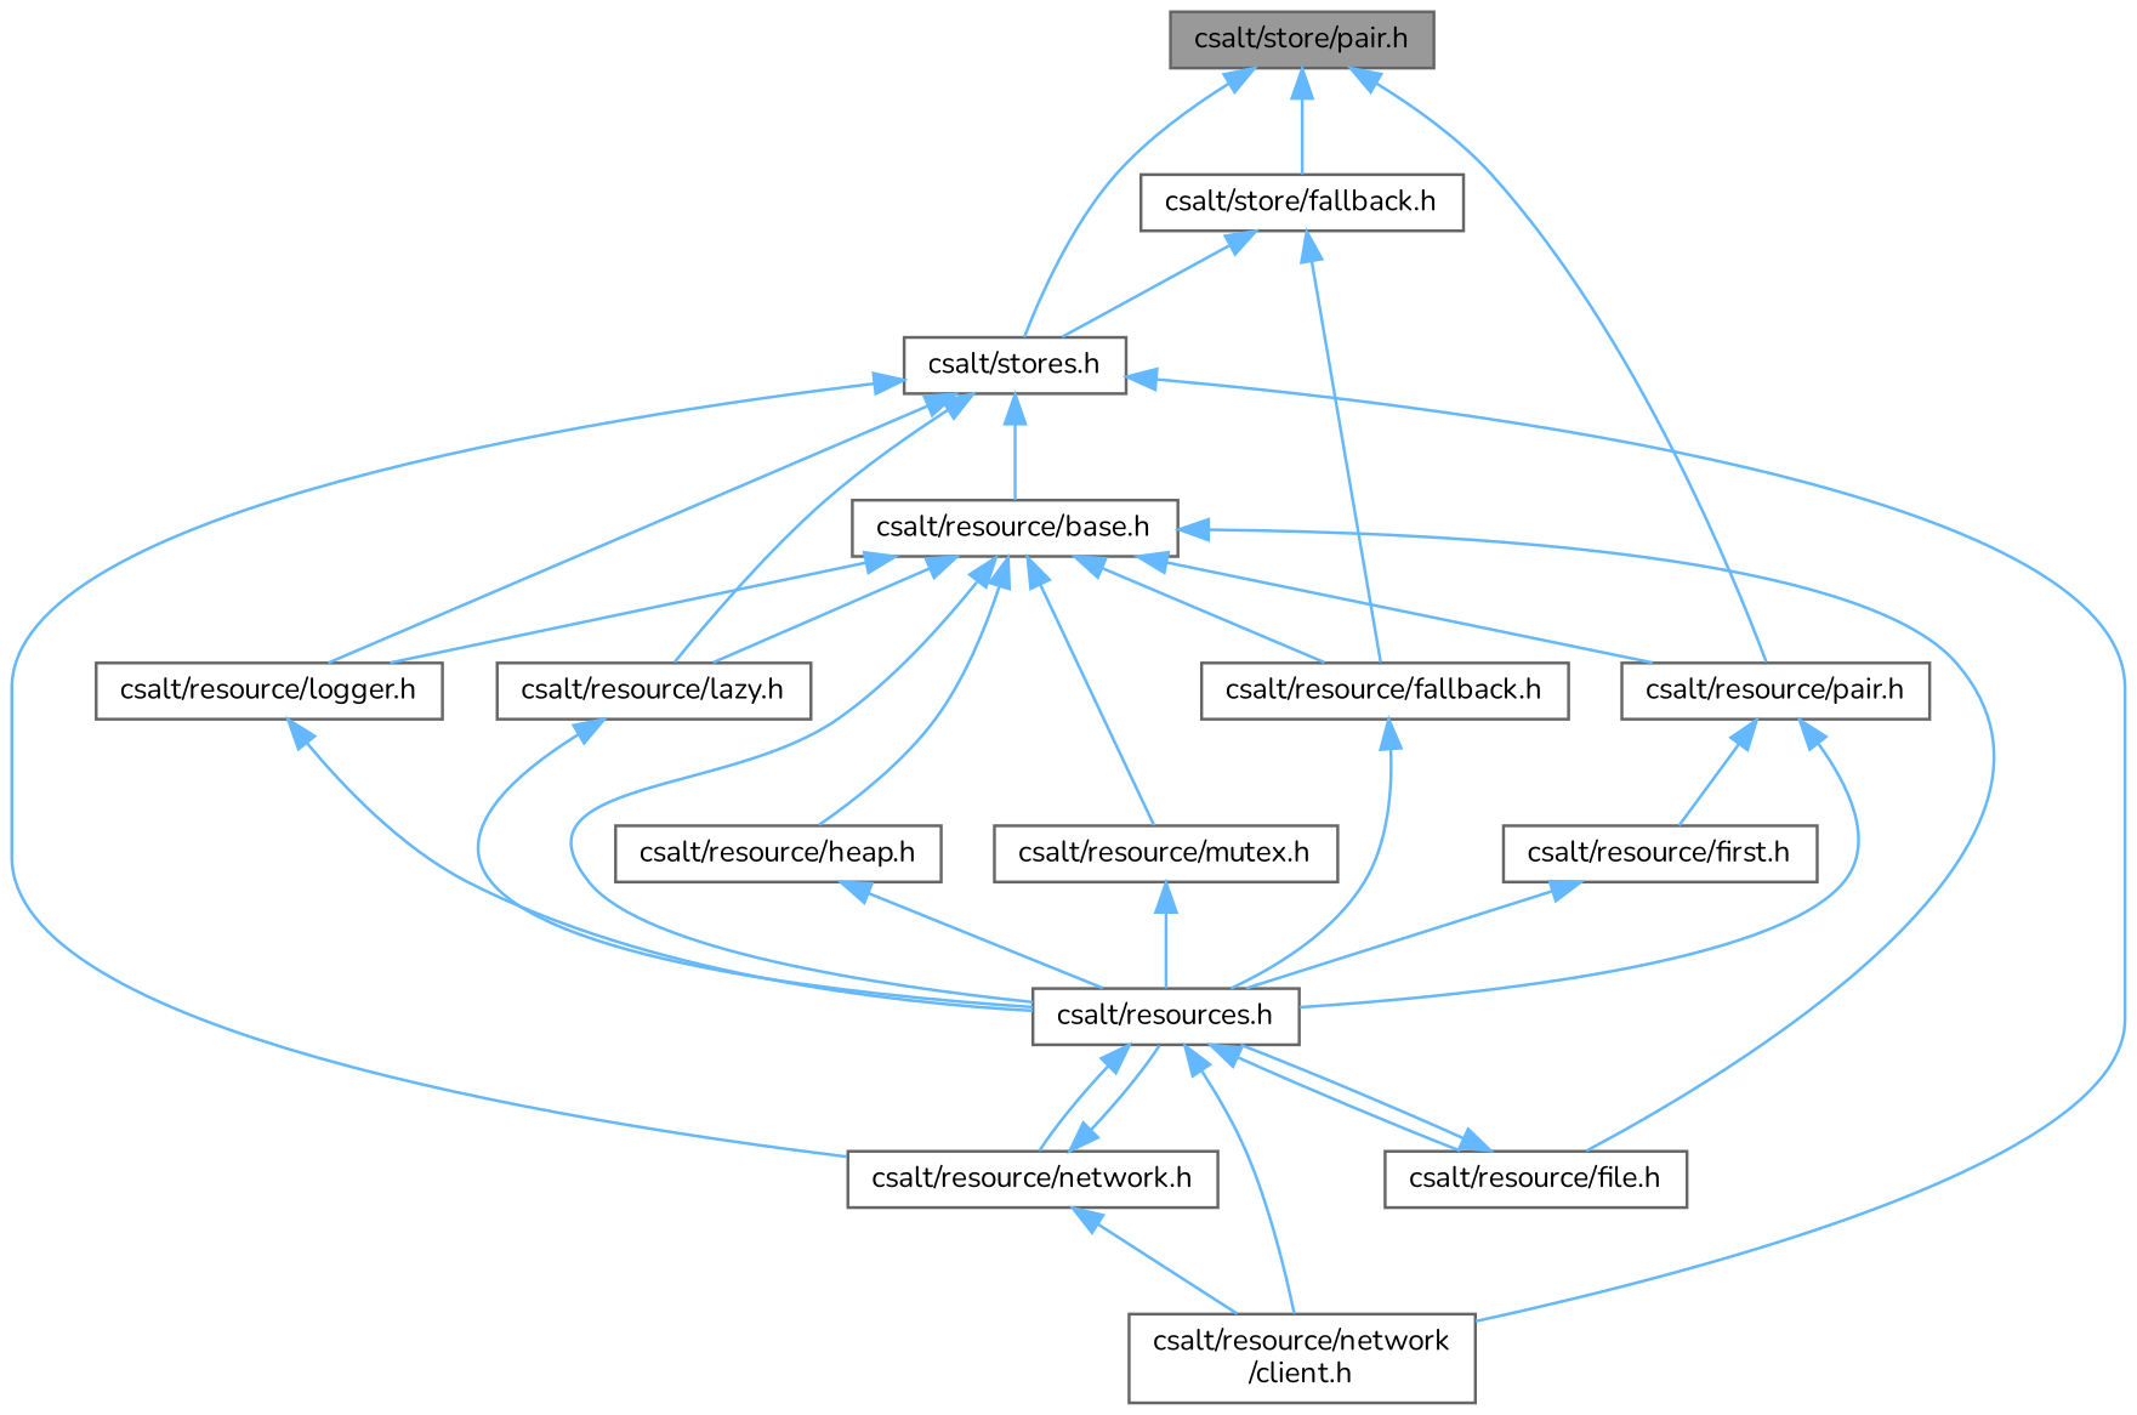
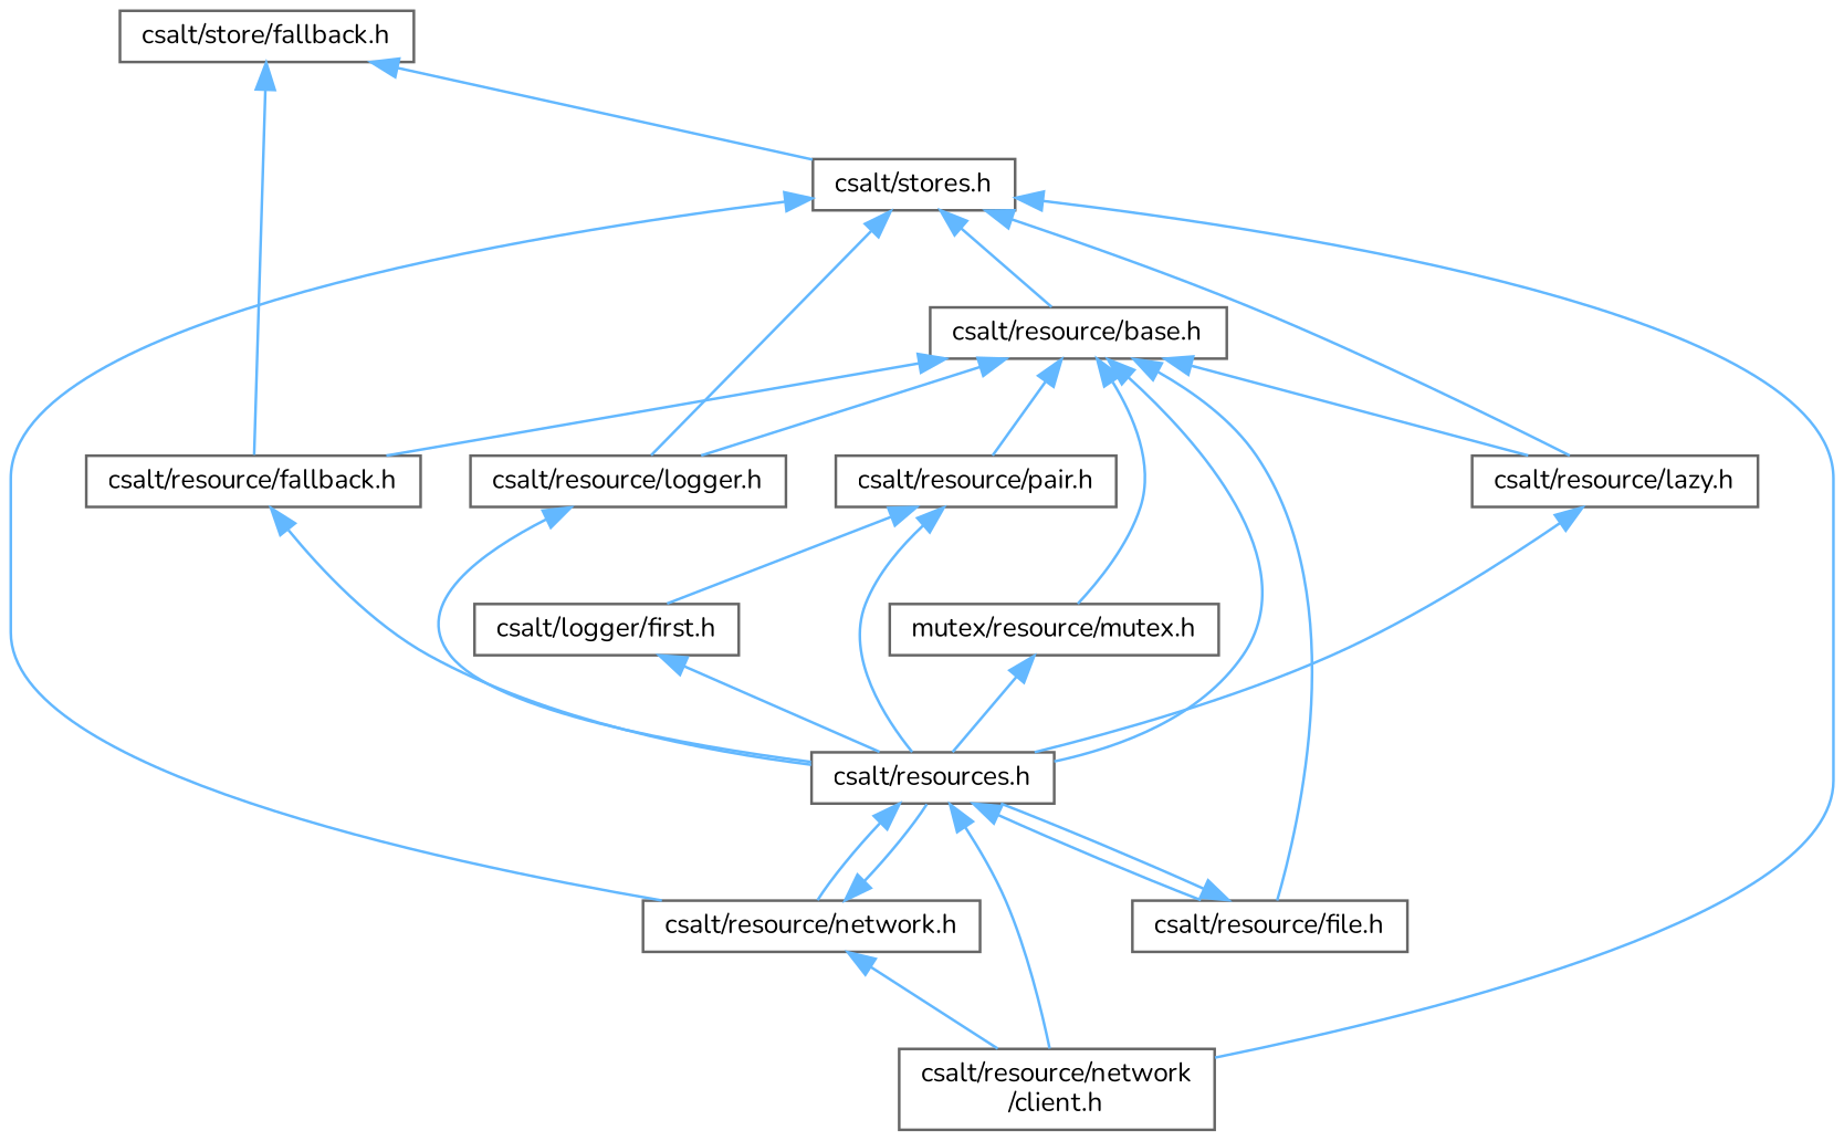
  digraph {
    fontname=Nunito
    node [color=grey40 fillcolor=white fontname=Nunito fontsize=10 shape=box style=filled]
    edge [color=steelblue1 dir=back fontname=Nunito fontsize=10 labelfontname=Helvetica labelfontsize=10 style=solid]
-   n1 [color=gray40 fillcolor=grey60 fontcolor=black height=0.2 label="csalt/store/pair.h" width=0.4]
    n2 [height=0.2 label="csalt/resource/pair.h" width=0.4]
    n3 [height=0.2 label="csalt/store/fallback.h" width=0.4]
    n4 [height=0.2 label="csalt/stores.h" width=0.4]
-   n5 [height=0.2 label="csalt/resource/first.h" width=0.4]
+   n5 [height=0.2 label="csalt/logger/first.h" width=0.4]
    n6 [height=0.2 label="csalt/resources.h" width=0.4]
    n7 [height=0.2 label="csalt/resource/fallback.h" width=0.4]
    n8 [height=0.2 label="csalt/resource/network.h" width=0.4]
    n9 [height=0.2 label="csalt/resource/network\l/client.h" width=0.4]
    n10 [height=0.2 label="csalt/resource/base.h" width=0.4]
    n11 [height=0.2 label="csalt/resource/lazy.h" width=0.4]
    n12 [height=0.2 label="csalt/resource/logger.h" width=0.4]
    n13 [height=0.2 label="csalt/resource/file.h" width=0.4]
-   n14 [height=0.2 label="csalt/resource/heap.h" width=0.4]
-   n15 [height=0.2 label="csalt/resource/mutex.h" width=0.4]
-   n1 -> n2
-   n1 -> n3
-   n1 -> n4
+   n15 [height=0.2 label="mutex/resource/mutex.h" width=0.4]
    n2 -> n5
    n2 -> n6
    n3 -> n4
    n3 -> n7
    n4 -> n8
    n4 -> n9
    n4 -> n10
    n4 -> n11
    n4 -> n12
    n5 -> n6
    n6 -> n8
    n6 -> n9
    n6 -> n13
    n7 -> n6
    n8 -> n6
    n8 -> n9
    n10 -> n2
    n10 -> n6
    n10 -> n7
    n10 -> n11
    n10 -> n12
    n10 -> n13
-   n10 -> n14
    n10 -> n15
    n11 -> n6
    n12 -> n6
    n13 -> n6
-   n14 -> n6
    n15 -> n6
  }
